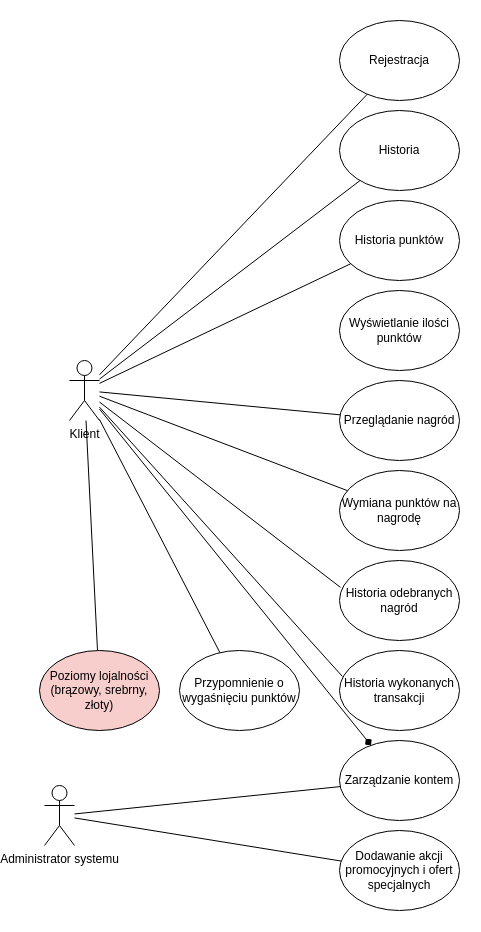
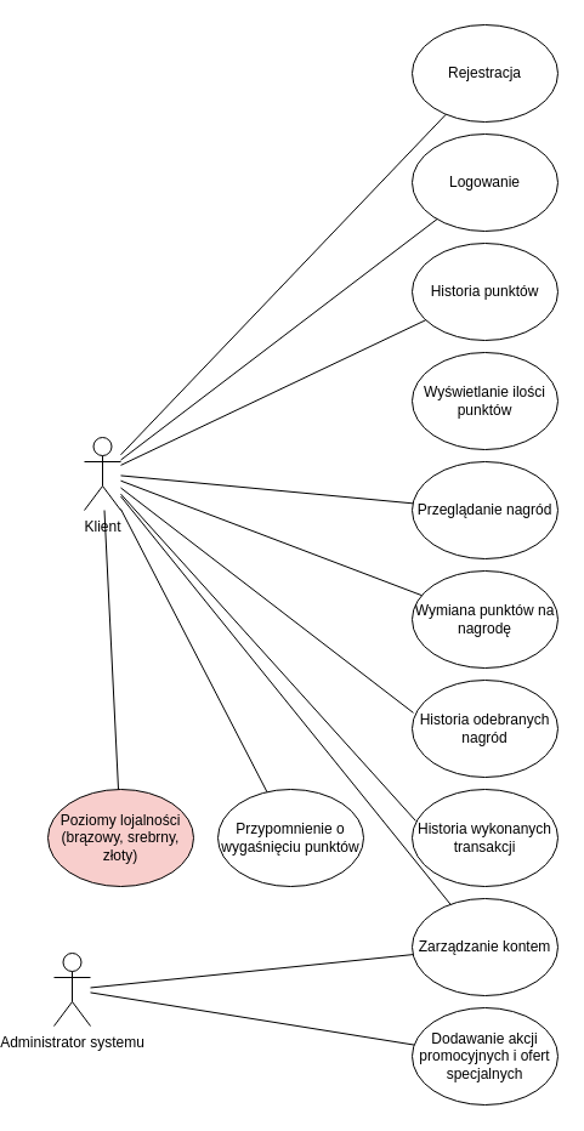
  <mxCell id="0" />
  <mxCell id="1" parent="0" />
  <mxCell id="2" value="Klient" style="shape=umlActor;verticalLabelPosition=bottom;verticalAlign=top;html=1;outlineConnect=0;" vertex="1" parent="1"><mxGeometry x="50" y="360" width="30" height="60" as="geometry" /></mxCell>
  <mxCell id="3" value="Administrator systemu" style="shape=umlActor;verticalLabelPosition=bottom;verticalAlign=top;html=1;outlineConnect=0;" vertex="1" parent="1"><mxGeometry x="25" y="785" width="30" height="60" as="geometry" /></mxCell>
  <mxCell id="4" value="Historia odebranych nagród" style="ellipse;whiteSpace=wrap;html=1;" vertex="1" parent="1"><mxGeometry x="320" y="560" width="120" height="80" as="geometry" /></mxCell>
  <mxCell id="5" value="Rejestracja" style="ellipse;whiteSpace=wrap;html=1;" vertex="1" parent="1"><mxGeometry x="320" y="20" width="120" height="80" as="geometry" /></mxCell>
- <mxCell id="6" value="Historia" style="ellipse;whiteSpace=wrap;html=1;" vertex="1" parent="1"><mxGeometry x="320" y="110" width="120" height="80" as="geometry" /></mxCell>
+ <mxCell id="6" value="Logowanie" style="ellipse;whiteSpace=wrap;html=1;" vertex="1" parent="1"><mxGeometry x="320" y="110" width="120" height="80" as="geometry" /></mxCell>
  <mxCell id="7" value="Wymiana punktów na nagrodę" style="ellipse;whiteSpace=wrap;html=1;" vertex="1" parent="1"><mxGeometry x="320" y="470" width="120" height="80" as="geometry" /></mxCell>
  <mxCell id="8" value="Historia punktów" style="ellipse;whiteSpace=wrap;html=1;" vertex="1" parent="1"><mxGeometry x="320" y="200" width="120" height="80" as="geometry" /></mxCell>
  <mxCell id="9" value="Wyświetlanie ilości pun&lt;span style=&quot;background-color: initial;&quot;&gt;któw&lt;/span&gt;" style="ellipse;whiteSpace=wrap;html=1;" vertex="1" parent="1"><mxGeometry x="320" y="290" width="120" height="80" as="geometry" /></mxCell>
  <mxCell id="10" value="Przeglądanie nagród" style="ellipse;whiteSpace=wrap;html=1;" vertex="1" parent="1"><mxGeometry x="320" y="380" width="120" height="80" as="geometry" /></mxCell>
  <mxCell id="11" value="" style="endArrow=none;html=1;rounded=0;" edge="1" parent="1" source="3" target="19"><mxGeometry width="50" height="50" relative="1" as="geometry"><mxPoint x="70" y="370" as="sourcePoint" /><mxPoint x="120" y="320" as="targetPoint" /></mxGeometry></mxCell>
  <mxCell id="12" value="" style="endArrow=none;html=1;rounded=0;" edge="1" parent="1" source="3" target="20"><mxGeometry width="50" height="50" relative="1" as="geometry"><mxPoint x="90" y="386" as="sourcePoint" /><mxPoint x="166" y="267" as="targetPoint" /></mxGeometry></mxCell>
  <mxCell id="13" value="" style="endArrow=none;html=1;rounded=0;" edge="1" parent="1" source="2" target="8"><mxGeometry width="50" height="50" relative="1" as="geometry"><mxPoint x="100" y="396" as="sourcePoint" /><mxPoint x="176" y="277" as="targetPoint" /></mxGeometry></mxCell>
  <mxCell id="14" value="" style="endArrow=none;html=1;rounded=0;" edge="1" parent="1" source="2" target="5"><mxGeometry width="50" height="50" relative="1" as="geometry"><mxPoint x="80" y="69" as="sourcePoint" /><mxPoint x="156" y="-50" as="targetPoint" /></mxGeometry></mxCell>
  <mxCell id="15" value="" style="endArrow=none;html=1;rounded=0;" edge="1" parent="1" source="2" target="6"><mxGeometry width="50" height="50" relative="1" as="geometry"><mxPoint x="90" y="79" as="sourcePoint" /><mxPoint x="166" y="-40" as="targetPoint" /></mxGeometry></mxCell>
  <mxCell id="16" value="" style="endArrow=none;html=1;rounded=0;" edge="1" parent="1" source="2" target="10"><mxGeometry width="50" height="50" relative="1" as="geometry"><mxPoint x="18" y="180" as="sourcePoint" /><mxPoint x="112" y="265" as="targetPoint" /></mxGeometry></mxCell>
  <mxCell id="17" value="" style="endArrow=none;html=1;rounded=0;" edge="1" parent="1" source="2" target="7"><mxGeometry width="50" height="50" relative="1" as="geometry"><mxPoint x="30" y="230" as="sourcePoint" /><mxPoint x="124" y="315" as="targetPoint" /></mxGeometry></mxCell>
  <mxCell id="18" value="Historia wykonanych transakcji" style="ellipse;whiteSpace=wrap;html=1;" vertex="1" parent="1"><mxGeometry x="320" y="650" width="120" height="80" as="geometry" /></mxCell>
  <mxCell id="19" value="Zarządzanie kontem" style="ellipse;whiteSpace=wrap;html=1;" vertex="1" parent="1"><mxGeometry x="320" y="740" width="120" height="80" as="geometry" /></mxCell>
  <mxCell id="20" value="Dodawanie akcji promocyjnych i ofert specjalnych" style="ellipse;whiteSpace=wrap;html=1;" vertex="1" parent="1"><mxGeometry x="320" y="830" width="120" height="80" as="geometry" /></mxCell>
  <mxCell id="21" value="" style="endArrow=none;html=1;rounded=0;entryX=0.008;entryY=0.336;entryDx=0;entryDy=0;entryPerimeter=0;" edge="1" parent="1" source="2" target="4"><mxGeometry width="50" height="50" relative="1" as="geometry"><mxPoint x="90" y="368" as="sourcePoint" /><mxPoint x="342" y="496" as="targetPoint" /></mxGeometry></mxCell>
  <mxCell id="22" value="" style="endArrow=none;html=1;rounded=0;entryX=0.024;entryY=0.324;entryDx=0;entryDy=0;entryPerimeter=0;" edge="1" parent="1" source="2" target="18"><mxGeometry width="50" height="50" relative="1" as="geometry"><mxPoint x="100" y="378" as="sourcePoint" /><mxPoint x="352" y="506" as="targetPoint" /></mxGeometry></mxCell>
- <mxCell id="23" value="" style="endArrow=diamond;html=1;rounded=0;" edge="1" parent="1" source="2" target="19"><mxGeometry width="50" height="50" relative="1" as="geometry"><mxPoint x="90" y="379" as="sourcePoint" /><mxPoint x="333" y="686" as="targetPoint" /></mxGeometry></mxCell>
+ <mxCell id="23" value="" style="endArrow=none;html=1;rounded=0;" edge="1" parent="1" source="2" target="19"><mxGeometry width="50" height="50" relative="1" as="geometry"><mxPoint x="90" y="379" as="sourcePoint" /><mxPoint x="333" y="686" as="targetPoint" /></mxGeometry></mxCell>
  <mxCell id="24" value="Przypomnienie o wygaśnięciu punktów" style="ellipse;whiteSpace=wrap;html=1;" vertex="1" parent="1"><mxGeometry x="160" y="650" width="120" height="80" as="geometry" /></mxCell>
  <mxCell id="25" value="Poziomy lojalności (brązowy, srebrny, złoty)" style="ellipse;whiteSpace=wrap;html=1;fillColor=#f8cecc;" vertex="1" parent="1"><mxGeometry x="20" y="650" width="120" height="80" as="geometry" /></mxCell>
  <mxCell id="26" value="" style="endArrow=none;html=1;rounded=0;" edge="1" parent="1" source="2" target="24"><mxGeometry width="50" height="50" relative="1" as="geometry"><mxPoint x="90" y="419" as="sourcePoint" /><mxPoint x="362" y="755" as="targetPoint" /></mxGeometry></mxCell>
  <mxCell id="27" value="" style="endArrow=none;html=1;rounded=0;" edge="1" parent="1" source="2" target="25"><mxGeometry width="50" height="50" relative="1" as="geometry"><mxPoint x="100" y="429" as="sourcePoint" /><mxPoint x="372" y="765" as="targetPoint" /></mxGeometry></mxCell>
